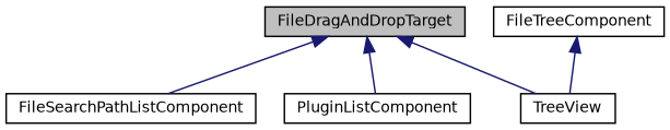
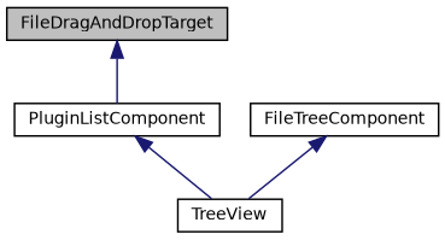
  digraph {
    node [color=black fontname=Helvetica fontsize=10 shape=record]
    edge [color=midnightblue dir=back fontname=Helvetica fontsize=10 labelfontname=Helvetica labelfontsize=10 style=solid]
    n1 [fillcolor=grey75 fontcolor=black height=0.2 label=FileDragAndDropTarget style=filled width=0.4]
-   n2 [height=0.2 label=FileSearchPathListComponent width=0.4]
    n3 [height=0.2 label=PluginListComponent width=0.4]
    n4 [height=0.2 label=TreeView width=0.4]
    n5 [height=0.2 label=FileTreeComponent width=0.4]
-   n1 -> n2
    n1 -> n3
-   n1 -> n4
+   n3 -> n4
    n5 -> n4
  }
